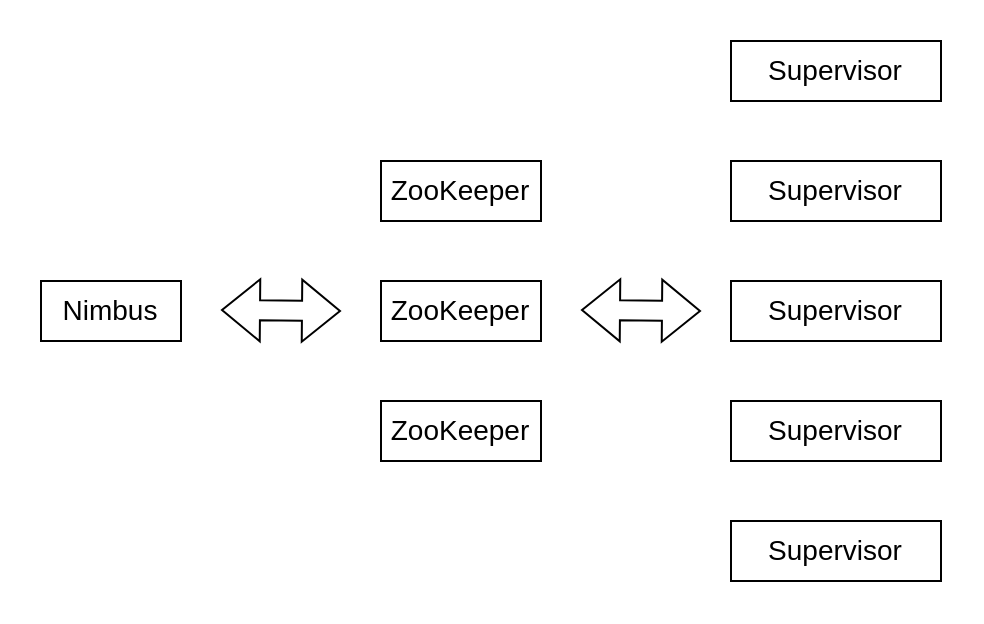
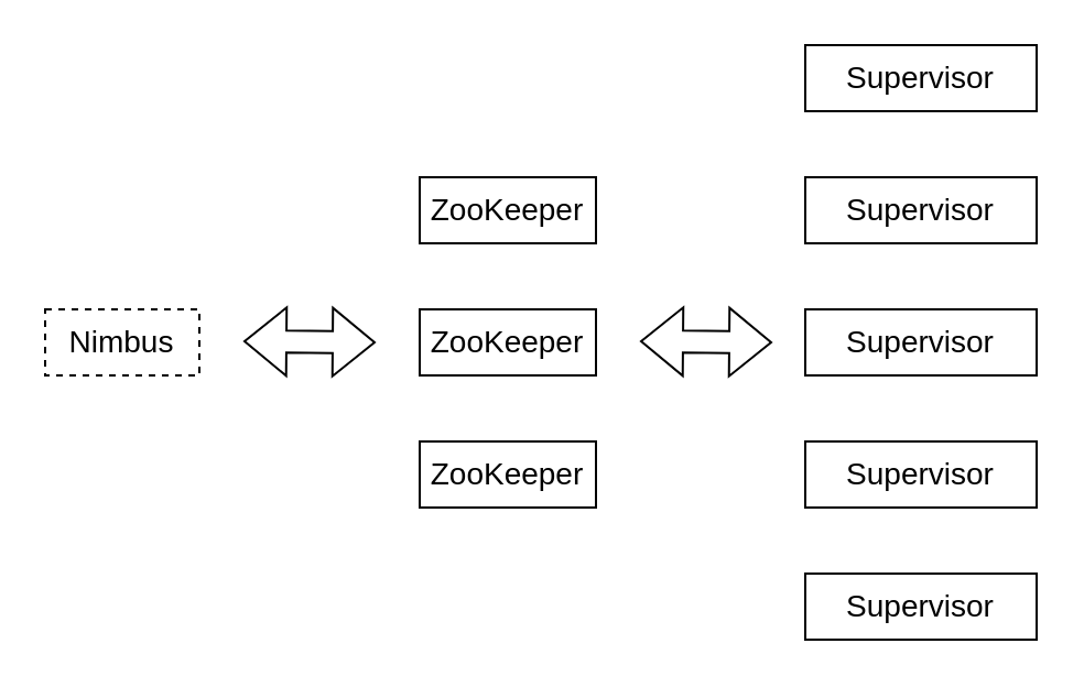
  <mxCell id="0" />
  <mxCell id="1" parent="0" />
- <mxCell id="2" value="&lt;font style=&quot;font-size: 14px;&quot;&gt;Nimbus&lt;/font&gt;" style="rounded=0;whiteSpace=wrap;html=1;" vertex="1" parent="1"><mxGeometry x="20" y="140" width="70" height="30" as="geometry" /></mxCell>
+ <mxCell id="2" value="&lt;font style=&quot;font-size: 14px;&quot;&gt;Nimbus&lt;/font&gt;" style="rounded=0;whiteSpace=wrap;html=1;dashed=1;" vertex="1" parent="1"><mxGeometry x="20" y="140" width="70" height="30" as="geometry" /></mxCell>
  <mxCell id="3" value="&lt;span style=&quot;font-size: 14px;&quot;&gt;ZooKeeper&lt;/span&gt;" style="rounded=0;whiteSpace=wrap;html=1;" vertex="1" parent="1"><mxGeometry x="190" y="140" width="80" height="30" as="geometry" /></mxCell>
  <mxCell id="4" value="&lt;span style=&quot;font-size: 14px;&quot;&gt;ZooKeeper&lt;/span&gt;" style="rounded=0;whiteSpace=wrap;html=1;" vertex="1" parent="1"><mxGeometry x="190" y="80" width="80" height="30" as="geometry" /></mxCell>
  <mxCell id="5" value="&lt;span style=&quot;font-size: 14px;&quot;&gt;ZooKeeper&lt;/span&gt;" style="rounded=0;whiteSpace=wrap;html=1;" vertex="1" parent="1"><mxGeometry x="190" y="200" width="80" height="30" as="geometry" /></mxCell>
  <mxCell id="6" value="" style="shape=flexArrow;endArrow=classic;startArrow=classic;html=1;rounded=0;" edge="1" parent="1"><mxGeometry width="100" height="100" relative="1" as="geometry"><mxPoint x="110" y="154.5" as="sourcePoint" /><mxPoint x="170" y="155" as="targetPoint" /></mxGeometry></mxCell>
  <mxCell id="7" value="" style="shape=flexArrow;endArrow=classic;startArrow=classic;html=1;rounded=0;" edge="1" parent="1"><mxGeometry width="100" height="100" relative="1" as="geometry"><mxPoint x="290" y="154.5" as="sourcePoint" /><mxPoint x="350" y="155" as="targetPoint" /></mxGeometry></mxCell>
  <mxCell id="8" value="&lt;font style=&quot;font-size: 14px;&quot;&gt;Supervisor&lt;/font&gt;" style="rounded=0;whiteSpace=wrap;html=1;" vertex="1" parent="1"><mxGeometry x="365" y="140" width="105" height="30" as="geometry" /></mxCell>
  <mxCell id="9" value="&lt;font style=&quot;font-size: 14px;&quot;&gt;Supervisor&lt;/font&gt;" style="rounded=0;whiteSpace=wrap;html=1;" vertex="1" parent="1"><mxGeometry x="365" y="80" width="105" height="30" as="geometry" /></mxCell>
  <mxCell id="10" value="&lt;font style=&quot;font-size: 14px;&quot;&gt;Supervisor&lt;/font&gt;" style="rounded=0;whiteSpace=wrap;html=1;" vertex="1" parent="1"><mxGeometry x="365" y="20" width="105" height="30" as="geometry" /></mxCell>
  <mxCell id="11" value="&lt;font style=&quot;font-size: 14px;&quot;&gt;Supervisor&lt;/font&gt;" style="rounded=0;whiteSpace=wrap;html=1;" vertex="1" parent="1"><mxGeometry x="365" y="200" width="105" height="30" as="geometry" /></mxCell>
  <mxCell id="12" value="&lt;font style=&quot;font-size: 14px;&quot;&gt;Supervisor&lt;/font&gt;" style="rounded=0;whiteSpace=wrap;html=1;" vertex="1" parent="1"><mxGeometry x="365" y="260" width="105" height="30" as="geometry" /></mxCell>
